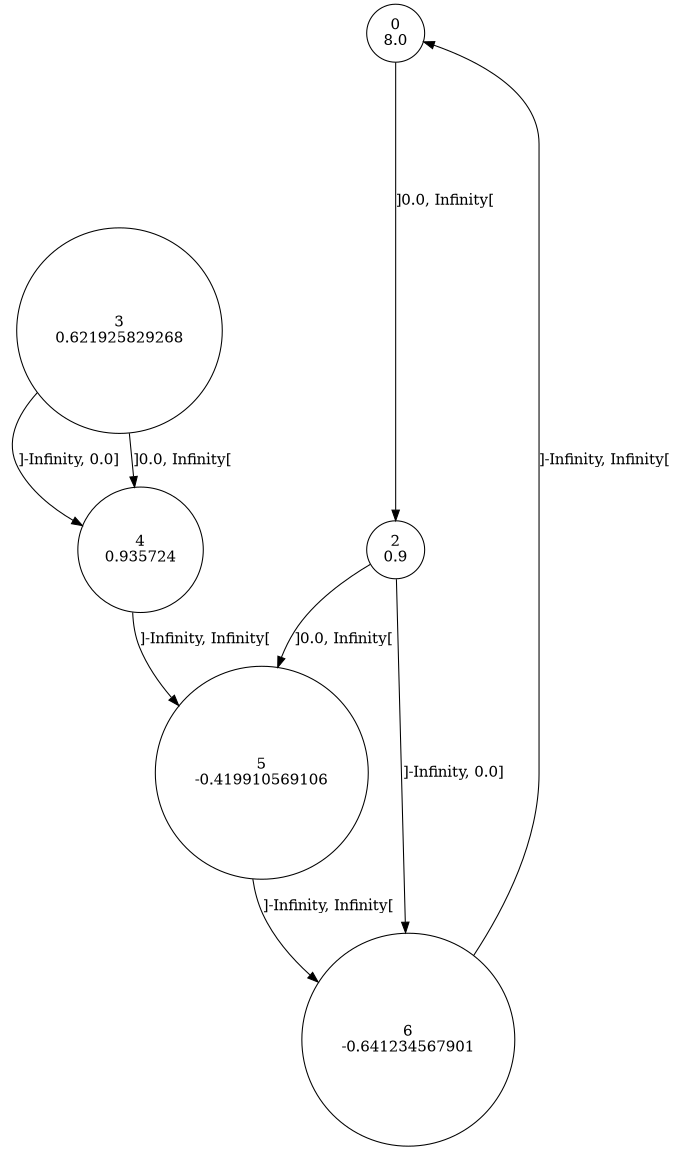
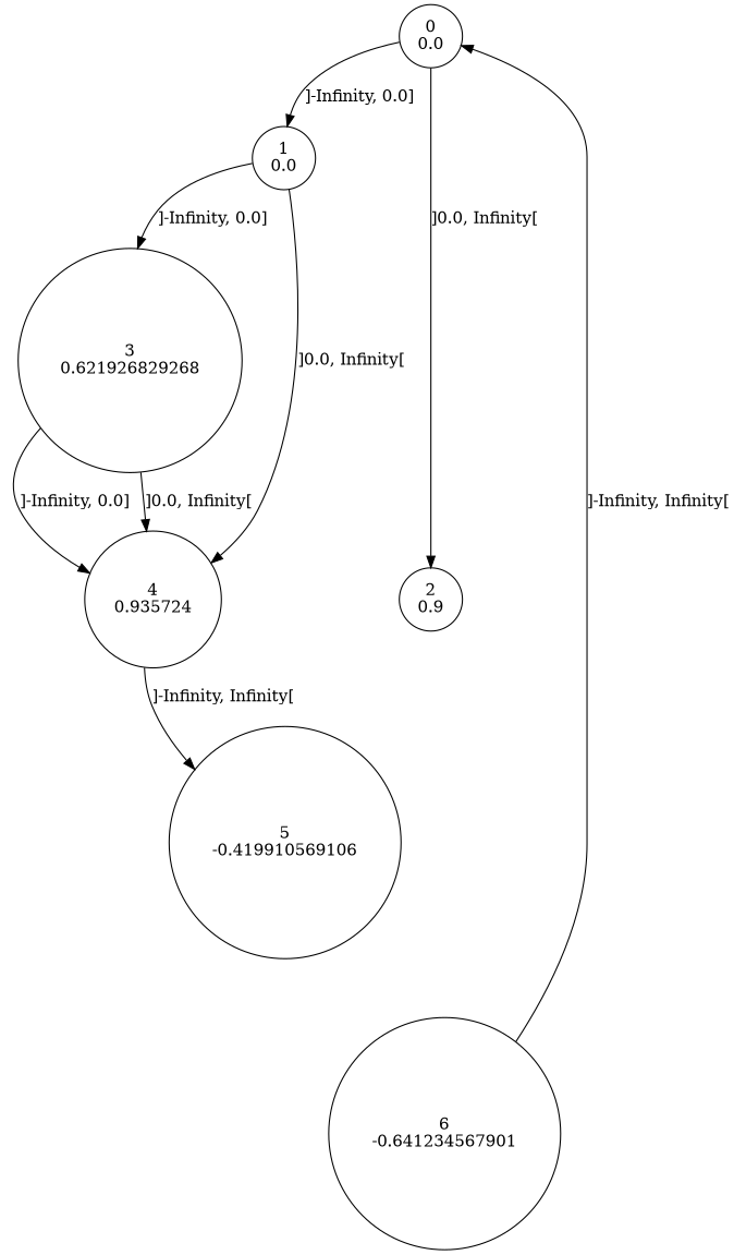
  digraph {
    node [shape=circle]
-   n1 [label="0\n8.0"]
+   n1 [label="0\n0.0"]
+   n2 [label="1\n0.0"]
    n3 [label="2\n0.9"]
-   n4 [label="3\n0.621925829268"]
+   n4 [label="3\n0.621926829268"]
    n5 [label="4\n0.935724"]
    n6 [label="6\n-0.641234567901"]
    n7 [label="5\n-0.419910569106"]
+   n1 -> n2 [label="]-Infinity, 0.0]"]
    n1 -> n3 [label="]0.0, Infinity["]
-   n3 -> n6 [label="]-Infinity, 0.0]"]
-   n3 -> n7 [label="]0.0, Infinity["]
+   n2 -> n4 [label="]-Infinity, 0.0]"]
+   n2 -> n5 [label="]0.0, Infinity["]
    n4 -> n5 [label="]-Infinity, 0.0]"]
    n4 -> n5 [label="]0.0, Infinity["]
    n5 -> n7 [label="]-Infinity, Infinity["]
    n6 -> n1 [label="]-Infinity, Infinity["]
-   n7 -> n6 [label="]-Infinity, Infinity["]
  }
